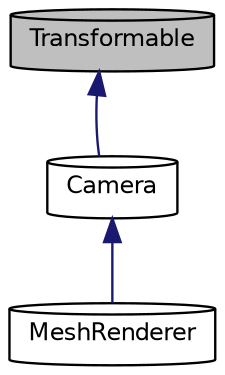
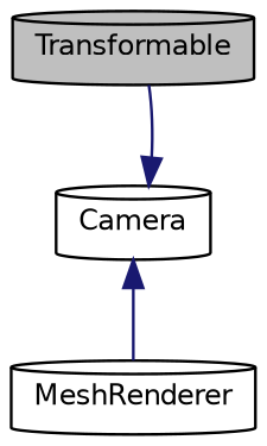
  digraph {
    node [color=black fillcolor=white fontname=Helvetica fontsize=10 shape=cylinder style=filled]
    edge [color=midnightblue dir=back fontname=Helvetica fontsize=10 labelfontname=Helvetica labelfontsize=10 style=solid]
    n1 [fillcolor=grey75 fontcolor=black height=0.2 label=Transformable width=0.4]
    n2 [height=0.2 label=Camera width=0.4]
    n3 [height=0.2 label=MeshRenderer width=0.4]
-   n1 -> n2
+   n2 -> n1
    n2 -> n3
  }
